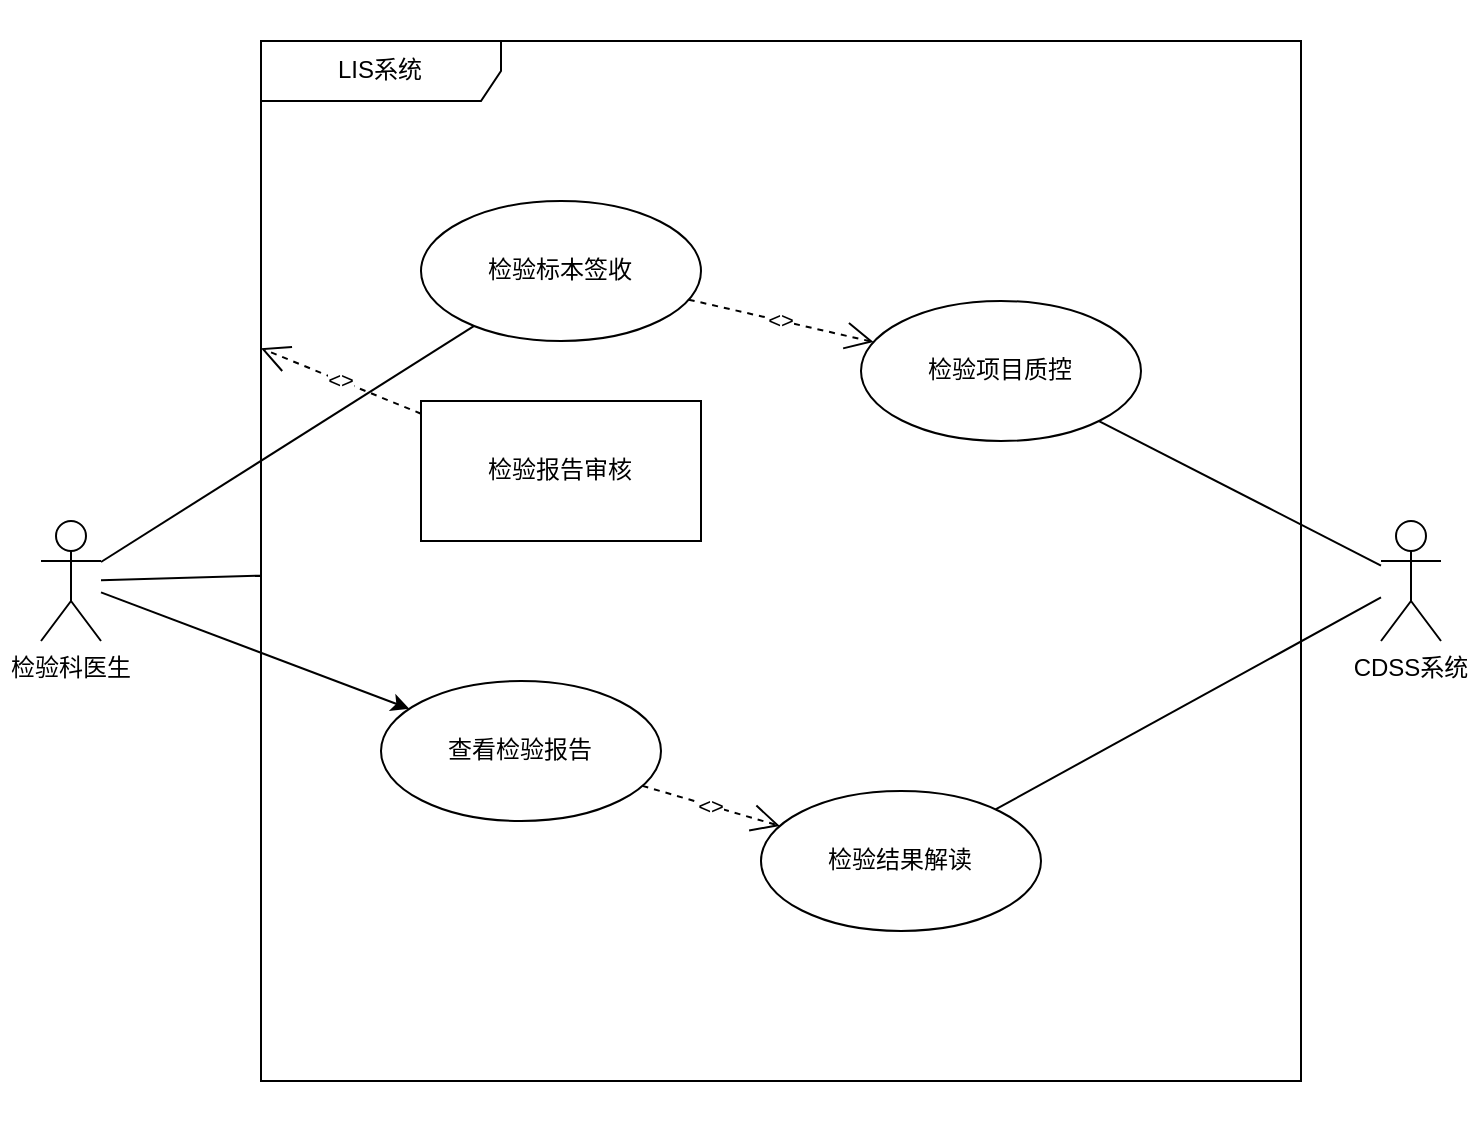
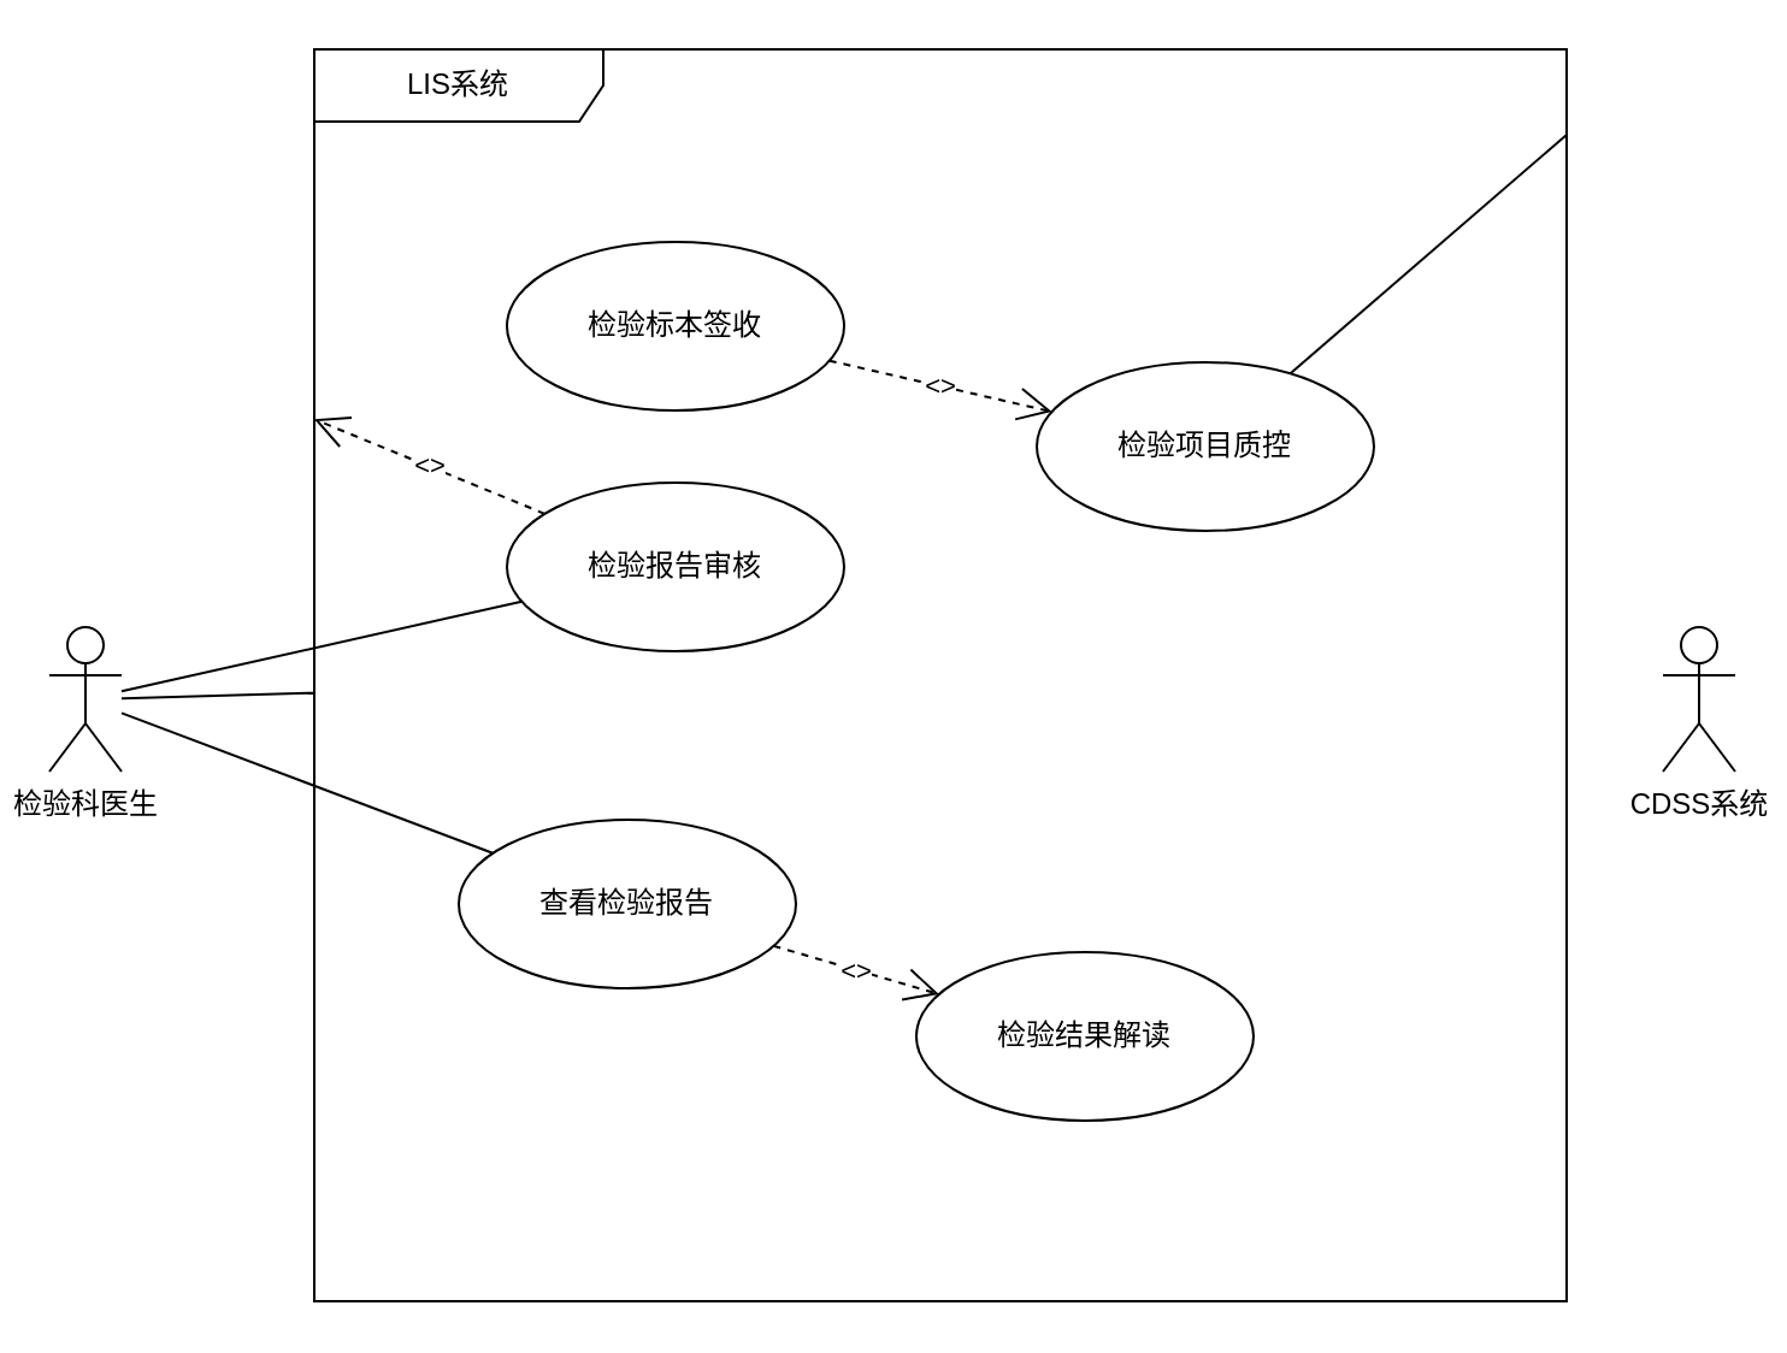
  <mxCell id="0" />
  <mxCell id="1" parent="0" />
  <mxCell id="2" value="检验科医生" style="shape=umlActor;verticalLabelPosition=bottom;verticalAlign=top;html=1;" vertex="1" parent="1"><mxGeometry x="20" y="260" width="30" height="60" as="geometry" /></mxCell>
  <mxCell id="3" value="LIS系统" style="shape=umlFrame;whiteSpace=wrap;html=1;width=120;height=30;" vertex="1" parent="1"><mxGeometry x="130" y="20" width="520" height="520" as="geometry" /></mxCell>
  <mxCell id="4" value="检验标本签收" style="ellipse;whiteSpace=wrap;html=1;" vertex="1" parent="1"><mxGeometry x="210" y="100" width="140" height="70" as="geometry" /></mxCell>
- <mxCell id="5" value="检验报告审核" style="whiteSpace=wrap;html=1;rounded=0;" vertex="1" parent="1"><mxGeometry x="210" y="200" width="140" height="70" as="geometry" /></mxCell>
+ <mxCell id="5" value="检验报告审核" style="ellipse;whiteSpace=wrap;html=1;" vertex="1" parent="1"><mxGeometry x="210" y="200" width="140" height="70" as="geometry" /></mxCell>
  <mxCell id="6" value="查看检验报告" style="ellipse;whiteSpace=wrap;html=1;" vertex="1" parent="1"><mxGeometry x="190" y="340" width="140" height="70" as="geometry" /></mxCell>
  <mxCell id="7" value="检验项目质控" style="ellipse;whiteSpace=wrap;html=1;" vertex="1" parent="1"><mxGeometry x="430" y="150" width="140" height="70" as="geometry" /></mxCell>
  <mxCell id="8" value="检验结果解读" style="ellipse;whiteSpace=wrap;html=1;" vertex="1" parent="1"><mxGeometry x="380" y="395" width="140" height="70" as="geometry" /></mxCell>
- <mxCell id="9" value="" style="endArrow=none;html=1;rounded=0;" edge="1" parent="1" source="2" target="4"><mxGeometry relative="1" as="geometry" /></mxCell>
+ <mxCell id="9" value="" style="endArrow=none;html=1;rounded=0;" edge="1" parent="1" source="2" target="5"><mxGeometry relative="1" as="geometry" /></mxCell>
  <mxCell id="10" value="" style="endArrow=none;html=1;rounded=0;" edge="1" parent="1" source="2" target="3"><mxGeometry relative="1" as="geometry" /></mxCell>
- <mxCell id="11" value="" style="endArrow=classic;html=1;rounded=0;" edge="1" parent="1" source="2" target="6"><mxGeometry relative="1" as="geometry" /></mxCell>
+ <mxCell id="11" value="" style="endArrow=none;html=1;rounded=0;" edge="1" parent="1" source="2" target="6"><mxGeometry relative="1" as="geometry" /></mxCell>
  <mxCell id="12" value="&lt;&lt;include&gt;&gt;" style="endArrow=open;endSize=12;dashed=1;html=1;rounded=0;" edge="1" parent="1" source="4" target="7"><mxGeometry relative="1" as="geometry" /></mxCell>
  <mxCell id="13" value="&lt;&lt;include&gt;&gt;" style="endArrow=open;endSize=12;dashed=1;html=1;rounded=0;" edge="1" parent="1" source="5" target="3"><mxGeometry relative="1" as="geometry" /></mxCell>
  <mxCell id="14" value="&lt;&lt;include&gt;&gt;" style="endArrow=open;endSize=12;dashed=1;html=1;rounded=0;" edge="1" parent="1" source="6" target="8"><mxGeometry relative="1" as="geometry" /></mxCell>
  <mxCell id="15" value="CDSS系统" style="shape=umlActor;verticalLabelPosition=bottom;verticalAlign=top;html=1;" vertex="1" parent="1"><mxGeometry x="690" y="260" width="30" height="60" as="geometry" /></mxCell>
- <mxCell id="16" value="" style="endArrow=none;html=1;rounded=0;" edge="1" parent="1" source="7" target="15"><mxGeometry relative="1" as="geometry" /></mxCell>
- <mxCell id="17" value="" style="endArrow=none;html=1;rounded=0;" edge="1" parent="1" source="8" target="15"><mxGeometry relative="1" as="geometry" /></mxCell>
+ <mxCell id="16" value="" style="endArrow=none;html=1;rounded=0;" edge="1" parent="1" source="7" target="3"><mxGeometry relative="1" as="geometry" /></mxCell>
